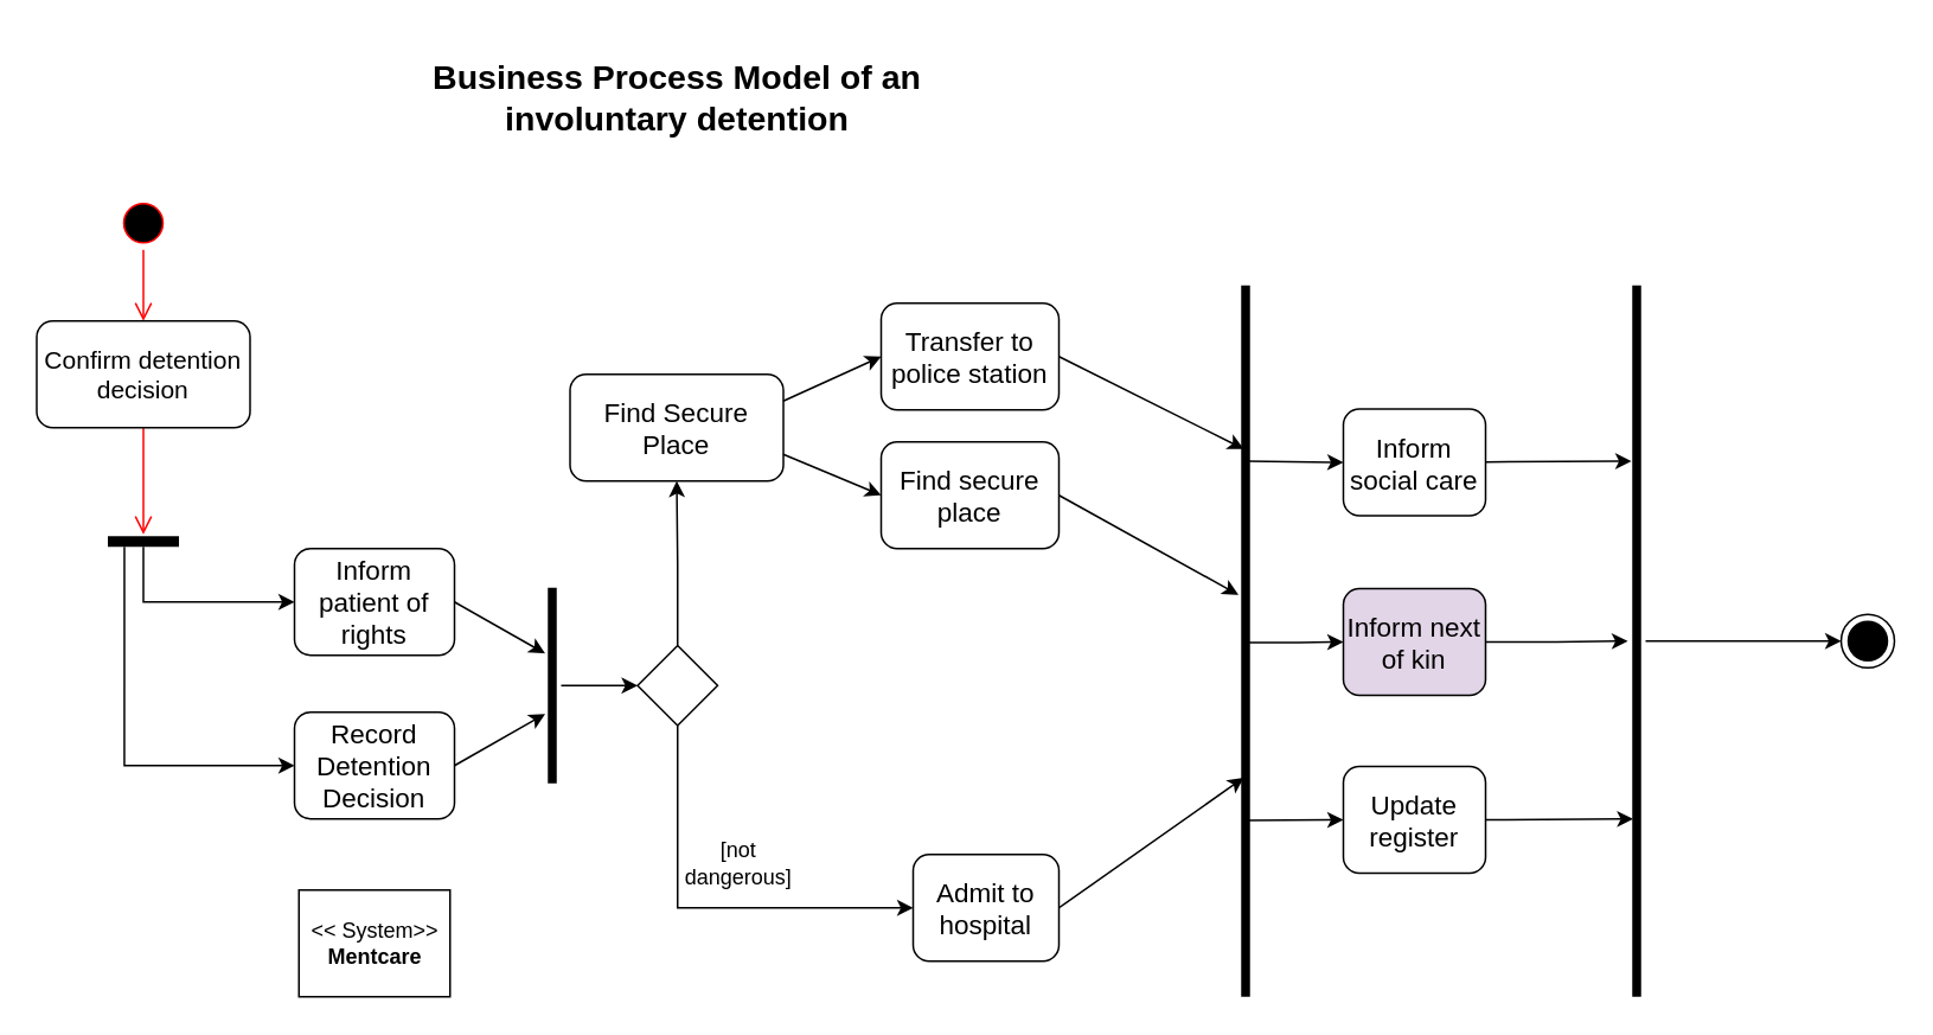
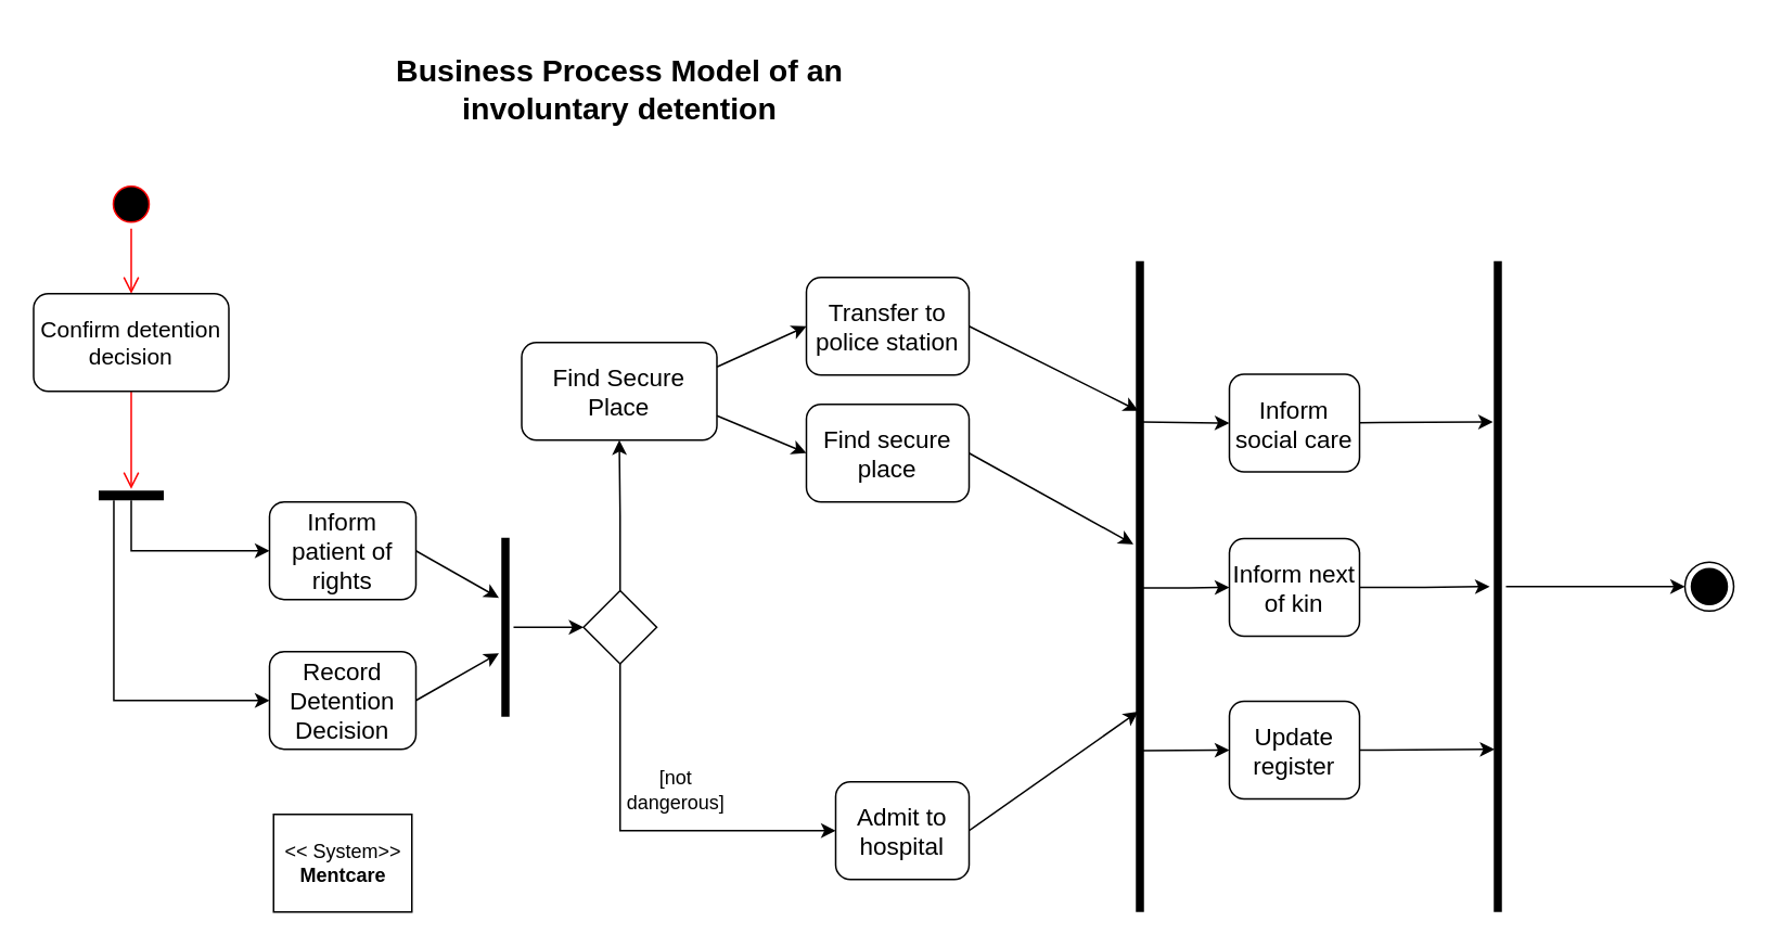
  <mxCell id="0" />
  <mxCell id="1" parent="0" />
  <mxCell id="2" value="" style="ellipse;html=1;shape=startState;fillColor=#000000;strokeColor=#ff0000;" vertex="1" parent="1"><mxGeometry x="65" y="110" width="30" height="30" as="geometry" /></mxCell>
  <mxCell id="3" value="" style="edgeStyle=orthogonalEdgeStyle;html=1;verticalAlign=bottom;endArrow=open;endSize=8;strokeColor=#ff0000;rounded=0;" edge="1" source="6" parent="1"><mxGeometry relative="1" as="geometry"><mxPoint x="80" y="300" as="targetPoint" /></mxGeometry></mxCell>
  <mxCell id="4" value="Business Process Model of an involuntary detention" style="text;html=1;align=center;verticalAlign=middle;whiteSpace=wrap;rounded=0;fontSize=19;fontStyle=1" vertex="1" parent="1"><mxGeometry x="223" y="20" width="315" height="70" as="geometry" /></mxCell>
  <mxCell id="5" value="" style="edgeStyle=orthogonalEdgeStyle;html=1;verticalAlign=bottom;endArrow=open;endSize=8;strokeColor=#ff0000;rounded=0;" edge="1" parent="1" source="2" target="6"><mxGeometry relative="1" as="geometry"><mxPoint x="80" y="350" as="targetPoint" /><mxPoint x="80" y="140" as="sourcePoint" /></mxGeometry></mxCell>
  <mxCell id="6" value="&lt;font style=&quot;font-size: 14px;&quot;&gt;Confirm detention decision&lt;/font&gt;" style="rounded=1;whiteSpace=wrap;html=1;" vertex="1" parent="1"><mxGeometry x="20" y="180" width="120" height="60" as="geometry" /></mxCell>
  <mxCell id="7" value="" style="line;strokeWidth=6;fillColor=none;align=left;verticalAlign=middle;spacingTop=-1;spacingLeft=3;spacingRight=3;rotatable=0;labelPosition=right;points=[];portConstraint=eastwest;strokeColor=inherit;" vertex="1" parent="1"><mxGeometry x="60" y="300" width="40" height="8" as="geometry" /></mxCell>
  <mxCell id="8" value="&lt;font style=&quot;font-size: 15px;&quot;&gt;Inform patient of rights&lt;/font&gt;" style="rounded=1;whiteSpace=wrap;html=1;" vertex="1" parent="1"><mxGeometry x="165" y="308" width="90" height="60" as="geometry" /></mxCell>
  <mxCell id="9" value="&lt;font style=&quot;font-size: 15px;&quot;&gt;Record Detention Decision&lt;/font&gt;" style="rounded=1;whiteSpace=wrap;html=1;" vertex="1" parent="1"><mxGeometry x="165" y="400" width="90" height="60" as="geometry" /></mxCell>
  <mxCell id="10" style="rounded=0;orthogonalLoop=1;jettySize=auto;html=1;exitX=0.5;exitY=0.875;exitDx=0;exitDy=0;entryX=0;entryY=0.5;entryDx=0;entryDy=0;exitPerimeter=0;edgeStyle=orthogonalEdgeStyle;" edge="1" parent="1" source="7" target="8"><mxGeometry relative="1" as="geometry" /></mxCell>
  <mxCell id="11" style="edgeStyle=orthogonalEdgeStyle;rounded=0;orthogonalLoop=1;jettySize=auto;html=1;exitX=0.233;exitY=0.875;exitDx=0;exitDy=0;entryX=0;entryY=0.5;entryDx=0;entryDy=0;exitPerimeter=0;" edge="1" parent="1" source="7" target="9"><mxGeometry relative="1" as="geometry" /></mxCell>
  <mxCell id="12" value="&amp;lt;&amp;lt; System&amp;gt;&amp;gt;&lt;div&gt;&lt;b&gt;Mentcare&lt;/b&gt;&lt;/div&gt;" style="rounded=0;whiteSpace=wrap;html=1;" vertex="1" parent="1"><mxGeometry x="167.5" y="500" width="85" height="60" as="geometry" /></mxCell>
  <mxCell id="13" value="" style="edgeStyle=orthogonalEdgeStyle;rounded=0;orthogonalLoop=1;jettySize=auto;html=1;" edge="1" parent="1" source="14" target="19"><mxGeometry relative="1" as="geometry" /></mxCell>
  <mxCell id="14" value="" style="line;strokeWidth=5;fillColor=none;align=left;verticalAlign=middle;spacingTop=-1;spacingLeft=3;spacingRight=3;rotatable=0;labelPosition=right;points=[];portConstraint=eastwest;strokeColor=inherit;direction=north;" vertex="1" parent="1"><mxGeometry x="305" y="330" width="10" height="110" as="geometry" /></mxCell>
  <mxCell id="15" style="rounded=0;orthogonalLoop=1;jettySize=auto;html=1;exitX=1;exitY=0.5;exitDx=0;exitDy=0;entryX=0.664;entryY=0.1;entryDx=0;entryDy=0;entryPerimeter=0;" edge="1" parent="1" source="8" target="14"><mxGeometry relative="1" as="geometry" /></mxCell>
  <mxCell id="16" style="rounded=0;orthogonalLoop=1;jettySize=auto;html=1;exitX=1;exitY=0.5;exitDx=0;exitDy=0;entryX=0.355;entryY=0.1;entryDx=0;entryDy=0;entryPerimeter=0;" edge="1" parent="1" source="9" target="14"><mxGeometry relative="1" as="geometry" /></mxCell>
  <mxCell id="17" value="" style="edgeStyle=orthogonalEdgeStyle;rounded=0;orthogonalLoop=1;jettySize=auto;html=1;" edge="1" parent="1" source="19" target="22"><mxGeometry relative="1" as="geometry" /></mxCell>
  <mxCell id="18" style="edgeStyle=orthogonalEdgeStyle;rounded=0;orthogonalLoop=1;jettySize=auto;html=1;exitX=0.5;exitY=1;exitDx=0;exitDy=0;entryX=0;entryY=0.5;entryDx=0;entryDy=0;" edge="1" parent="1" source="19" target="27"><mxGeometry relative="1" as="geometry" /></mxCell>
  <mxCell id="19" value="" style="rhombus;whiteSpace=wrap;html=1;align=left;fillColor=none;strokeColor=inherit;strokeWidth=1;labelBackgroundColor=default;spacingTop=-1;spacingLeft=3;spacingRight=3;" vertex="1" parent="1"><mxGeometry x="358" y="362.5" width="45" height="45" as="geometry" /></mxCell>
  <mxCell id="20" style="rounded=0;orthogonalLoop=1;jettySize=auto;html=1;exitX=1;exitY=0.25;exitDx=0;exitDy=0;entryX=0;entryY=0.5;entryDx=0;entryDy=0;" edge="1" parent="1" source="22" target="24"><mxGeometry relative="1" as="geometry" /></mxCell>
  <mxCell id="21" style="rounded=0;orthogonalLoop=1;jettySize=auto;html=1;exitX=1;exitY=0.75;exitDx=0;exitDy=0;entryX=0;entryY=0.5;entryDx=0;entryDy=0;" edge="1" parent="1" source="22" target="26"><mxGeometry relative="1" as="geometry" /></mxCell>
  <mxCell id="22" value="&lt;font style=&quot;font-size: 15px;&quot;&gt;Find Secure Place&lt;/font&gt;" style="rounded=1;whiteSpace=wrap;html=1;align=center;fillColor=none;strokeColor=inherit;strokeWidth=1;labelBackgroundColor=default;spacingTop=-1;spacingLeft=3;spacingRight=3;" vertex="1" parent="1"><mxGeometry x="320" y="210" width="120" height="60" as="geometry" /></mxCell>
  <mxCell id="23" value="&lt;div&gt;[not&lt;/div&gt;dangerous]" style="text;html=1;align=center;verticalAlign=middle;whiteSpace=wrap;rounded=0;" vertex="1" parent="1"><mxGeometry x="380" y="470" width="70" height="30" as="geometry" /></mxCell>
  <mxCell id="24" value="Transfer to police station" style="rounded=1;whiteSpace=wrap;html=1;fontSize=15;" vertex="1" parent="1"><mxGeometry x="495" y="170" width="100" height="60" as="geometry" /></mxCell>
  <mxCell id="25" style="rounded=0;orthogonalLoop=1;jettySize=auto;html=1;exitX=1;exitY=0.5;exitDx=0;exitDy=0;entryX=0.565;entryY=0.1;entryDx=0;entryDy=0;entryPerimeter=0;" edge="1" parent="1" source="26" target="28"><mxGeometry relative="1" as="geometry" /></mxCell>
  <mxCell id="26" value="Find secure place" style="rounded=1;whiteSpace=wrap;html=1;fontSize=15;" vertex="1" parent="1"><mxGeometry x="495" y="248" width="100" height="60" as="geometry" /></mxCell>
  <mxCell id="27" value="&lt;font style=&quot;font-size: 15px;&quot;&gt;Admit to hospital&lt;/font&gt;" style="rounded=1;whiteSpace=wrap;html=1;align=center;fillColor=none;strokeColor=inherit;strokeWidth=1;labelBackgroundColor=default;spacingTop=-1;spacingLeft=3;spacingRight=3;" vertex="1" parent="1"><mxGeometry x="513" y="480" width="82" height="60" as="geometry" /></mxCell>
  <mxCell id="28" value="" style="line;strokeWidth=5;fillColor=none;align=left;verticalAlign=middle;spacingTop=-1;spacingLeft=3;spacingRight=3;rotatable=0;labelPosition=right;points=[];portConstraint=eastwest;strokeColor=inherit;direction=north;" vertex="1" parent="1"><mxGeometry x="695" y="160" width="10" height="400" as="geometry" /></mxCell>
  <mxCell id="29" style="rounded=0;orthogonalLoop=1;jettySize=auto;html=1;exitX=1;exitY=0.5;exitDx=0;exitDy=0;entryX=0.77;entryY=0.4;entryDx=0;entryDy=0;entryPerimeter=0;" edge="1" parent="1" source="24" target="28"><mxGeometry relative="1" as="geometry" /></mxCell>
  <mxCell id="30" style="rounded=0;orthogonalLoop=1;jettySize=auto;html=1;exitX=1;exitY=0.5;exitDx=0;exitDy=0;entryX=0.308;entryY=0.4;entryDx=0;entryDy=0;entryPerimeter=0;" edge="1" parent="1" source="27" target="28"><mxGeometry relative="1" as="geometry" /></mxCell>
  <mxCell id="31" value="Inform social care" style="rounded=1;whiteSpace=wrap;html=1;fontSize=15;" vertex="1" parent="1"><mxGeometry x="755" y="229.5" width="80" height="60" as="geometry" /></mxCell>
  <mxCell id="32" value="" style="edgeStyle=orthogonalEdgeStyle;rounded=0;orthogonalLoop=1;jettySize=auto;html=1;" edge="1" parent="1" source="33" target="39"><mxGeometry relative="1" as="geometry" /></mxCell>
- <mxCell id="33" value="Inform next of kin" style="rounded=1;whiteSpace=wrap;html=1;fontSize=15;fillColor=#e1d5e7;" vertex="1" parent="1"><mxGeometry x="755" y="330.5" width="80" height="60" as="geometry" /></mxCell>
+ <mxCell id="33" value="Inform next of kin" style="rounded=1;whiteSpace=wrap;html=1;fontSize=15;" vertex="1" parent="1"><mxGeometry x="755" y="330.5" width="80" height="60" as="geometry" /></mxCell>
  <mxCell id="34" value="Update register" style="rounded=1;whiteSpace=wrap;html=1;fontSize=15;" vertex="1" parent="1"><mxGeometry x="755" y="430.5" width="80" height="60" as="geometry" /></mxCell>
  <mxCell id="35" style="rounded=0;orthogonalLoop=1;jettySize=auto;html=1;exitX=0.753;exitY=0.6;exitDx=0;exitDy=0;entryX=0;entryY=0.5;entryDx=0;entryDy=0;exitPerimeter=0;" edge="1" parent="1" source="28" target="31"><mxGeometry relative="1" as="geometry" /></mxCell>
  <mxCell id="36" style="edgeStyle=orthogonalEdgeStyle;rounded=0;orthogonalLoop=1;jettySize=auto;html=1;exitX=0.498;exitY=0.4;exitDx=0;exitDy=0;entryX=0;entryY=0.5;entryDx=0;entryDy=0;exitPerimeter=0;" edge="1" parent="1" source="28" target="33"><mxGeometry relative="1" as="geometry" /></mxCell>
  <mxCell id="37" style="rounded=0;orthogonalLoop=1;jettySize=auto;html=1;exitX=0.248;exitY=0.5;exitDx=0;exitDy=0;entryX=0;entryY=0.5;entryDx=0;entryDy=0;exitPerimeter=0;" edge="1" parent="1" source="28" target="34"><mxGeometry relative="1" as="geometry" /></mxCell>
  <mxCell id="38" value="" style="edgeStyle=orthogonalEdgeStyle;rounded=0;orthogonalLoop=1;jettySize=auto;html=1;" edge="1" parent="1" source="39" target="42"><mxGeometry relative="1" as="geometry" /></mxCell>
  <mxCell id="39" value="" style="line;strokeWidth=5;fillColor=none;align=left;verticalAlign=middle;spacingTop=-1;spacingLeft=3;spacingRight=3;rotatable=0;labelPosition=right;points=[];portConstraint=eastwest;strokeColor=inherit;direction=north;" vertex="1" parent="1"><mxGeometry x="915" y="160" width="10" height="400" as="geometry" /></mxCell>
  <mxCell id="40" style="rounded=0;orthogonalLoop=1;jettySize=auto;html=1;entryX=0.753;entryY=0.2;entryDx=0;entryDy=0;entryPerimeter=0;" edge="1" parent="1" source="31" target="39"><mxGeometry relative="1" as="geometry" /></mxCell>
  <mxCell id="41" style="rounded=0;orthogonalLoop=1;jettySize=auto;html=1;exitX=1;exitY=0.5;exitDx=0;exitDy=0;entryX=0.25;entryY=0.3;entryDx=0;entryDy=0;entryPerimeter=0;" edge="1" parent="1" source="34" target="39"><mxGeometry relative="1" as="geometry" /></mxCell>
  <mxCell id="42" value="" style="ellipse;html=1;shape=endState;fillColor=#000000;strokeColor=#000000;" vertex="1" parent="1"><mxGeometry x="1035" y="345" width="30" height="30" as="geometry" /></mxCell>
